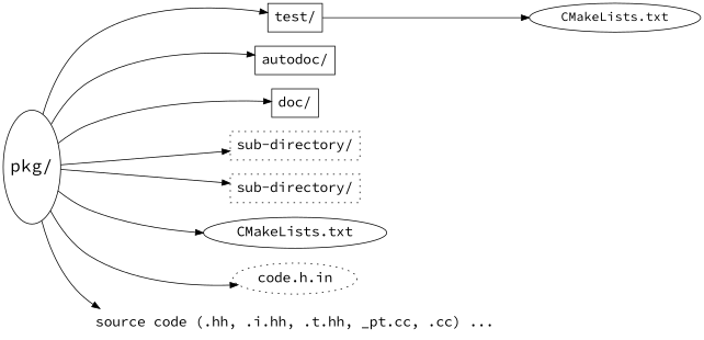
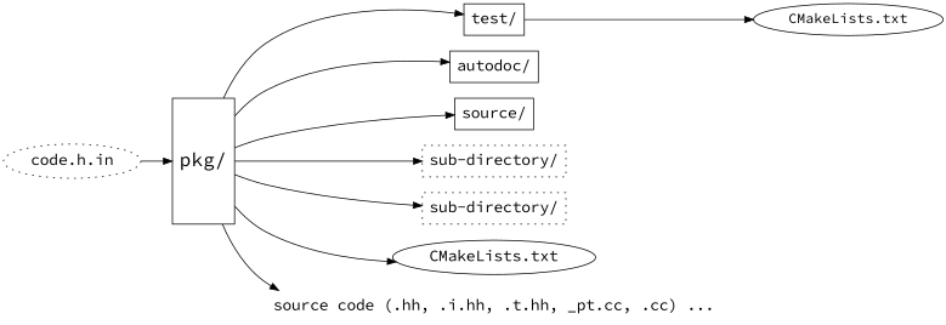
  digraph {
    fontname="Source Code Pro"
    rankdir=LR
    node [fontname="Source Code Pro" fontsize=18 shape=box]
    edge [fontname="Source Code Pro"]
-   n1 [fontsize=22 height=2 label="pkg/" shape=ellipse]
+   n1 [fontsize=22 height=2 label="pkg/"]
    n2 [label="test/"]
    n3 [label="autodoc/"]
-   n4 [label="doc/"]
+   n4 [label="source/"]
    n5 [label="sub-directory/" style=dotted]
    n6 [label="sub-directory/" style=dotted]
    n7 [label="CMakeLists.txt" shape=ellipse]
    n8 [label="code.h.in" shape=ellipse style=dotted]
    n9 [label="source code (.hh, .i.hh, .t.hh, _pt.cc, .cc) ..." shape=plaintext style=dotted]
    n10 [fontsize=16 label="CMakeLists.txt" shape=ellipse]
    n1 -> n2
    n1 -> n3
    n1 -> n4
    n1 -> n5
    n1 -> n6
    n1 -> n7
-   n1 -> n8
+   n8 -> n1
    n1 -> n9
    n2 -> n10
  }
